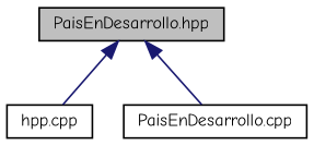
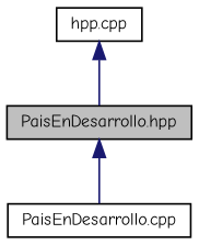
  digraph {
    fontname="Comic Neue"
    node [color=black fillcolor=white fontname="Comic Neue" fontsize=10 shape=record style=filled]
    edge [color=midnightblue dir=back fontname="Comic Neue" fontsize=10 labelfontname=Helvetica labelfontsize=10 style=solid]
    n1 [fillcolor=grey75 fontcolor=black height=0.2 label="PaisEnDesarrollo.hpp" width=0.4]
    n2 [height=0.2 label="hpp.cpp" width=0.4]
    n3 [height=0.2 label="PaisEnDesarrollo.cpp" width=0.4]
-   n1 -> n2
+   n2 -> n1
    n1 -> n3
  }
